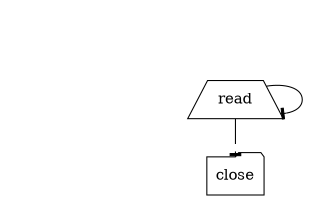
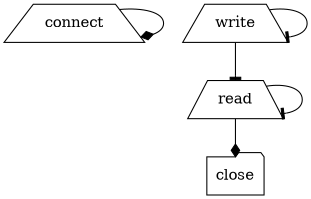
  digraph {
    node [shape=trapezium]
    edge [arrowhead=tee]
+   connect
+   write
    read
    close [shape=folder]
+   connect -> connect [arrowhead=diamond]
+   write -> write
+   write -> read
    read -> read
-   read -> close
+   read -> close [arrowhead=diamond]
  }
